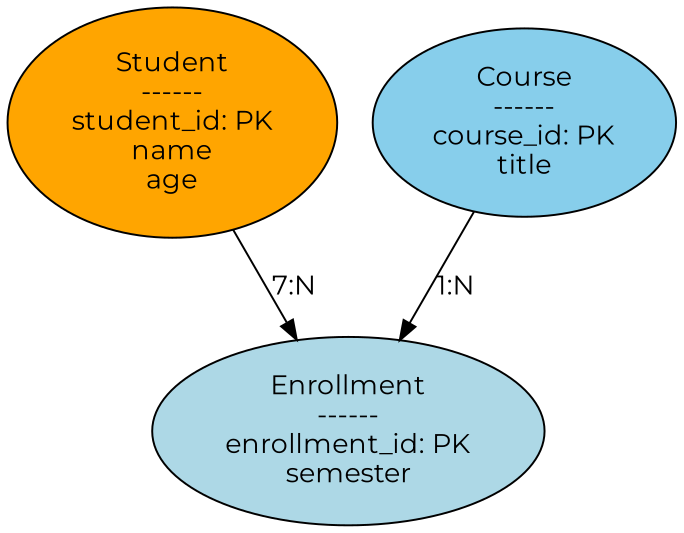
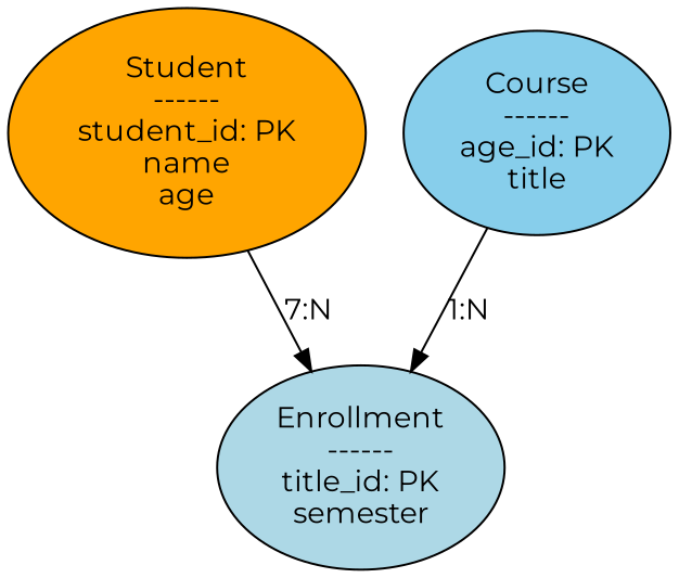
  digraph {
    fontname=Montserrat
    node [fontname=Montserrat style=filled]
    edge [fontname=Montserrat]
    n1 [fillcolor=orange label="Student\n------\nstudent_id: PK\nname\nage"]
-   n2 [fillcolor=lightblue label="Enrollment\n------\nenrollment_id: PK\nsemester"]
-   n3 [fillcolor=skyblue label="Course\n------\ncourse_id: PK\ntitle"]
+   n2 [fillcolor=lightblue label="Enrollment\n------\ntitle_id: PK\nsemester"]
+   n3 [fillcolor=skyblue label="Course\n------\nage_id: PK\ntitle"]
    n1 -> n2 [label="7:N"]
    n3 -> n2 [label="1:N"]
  }
